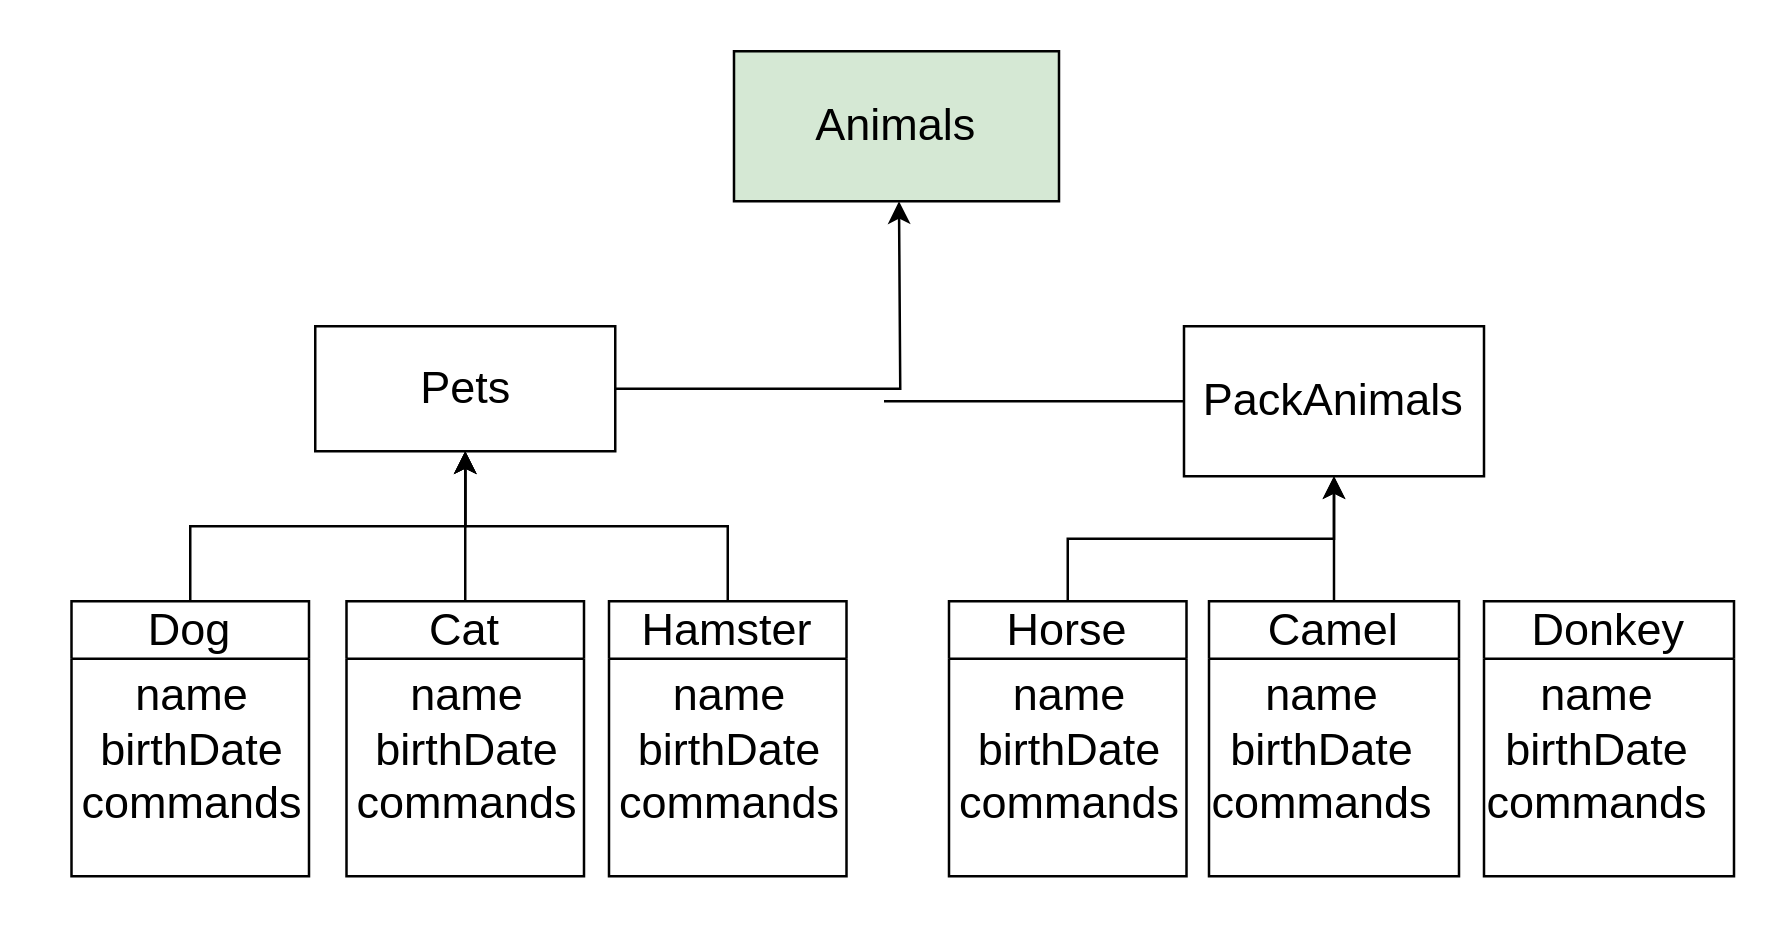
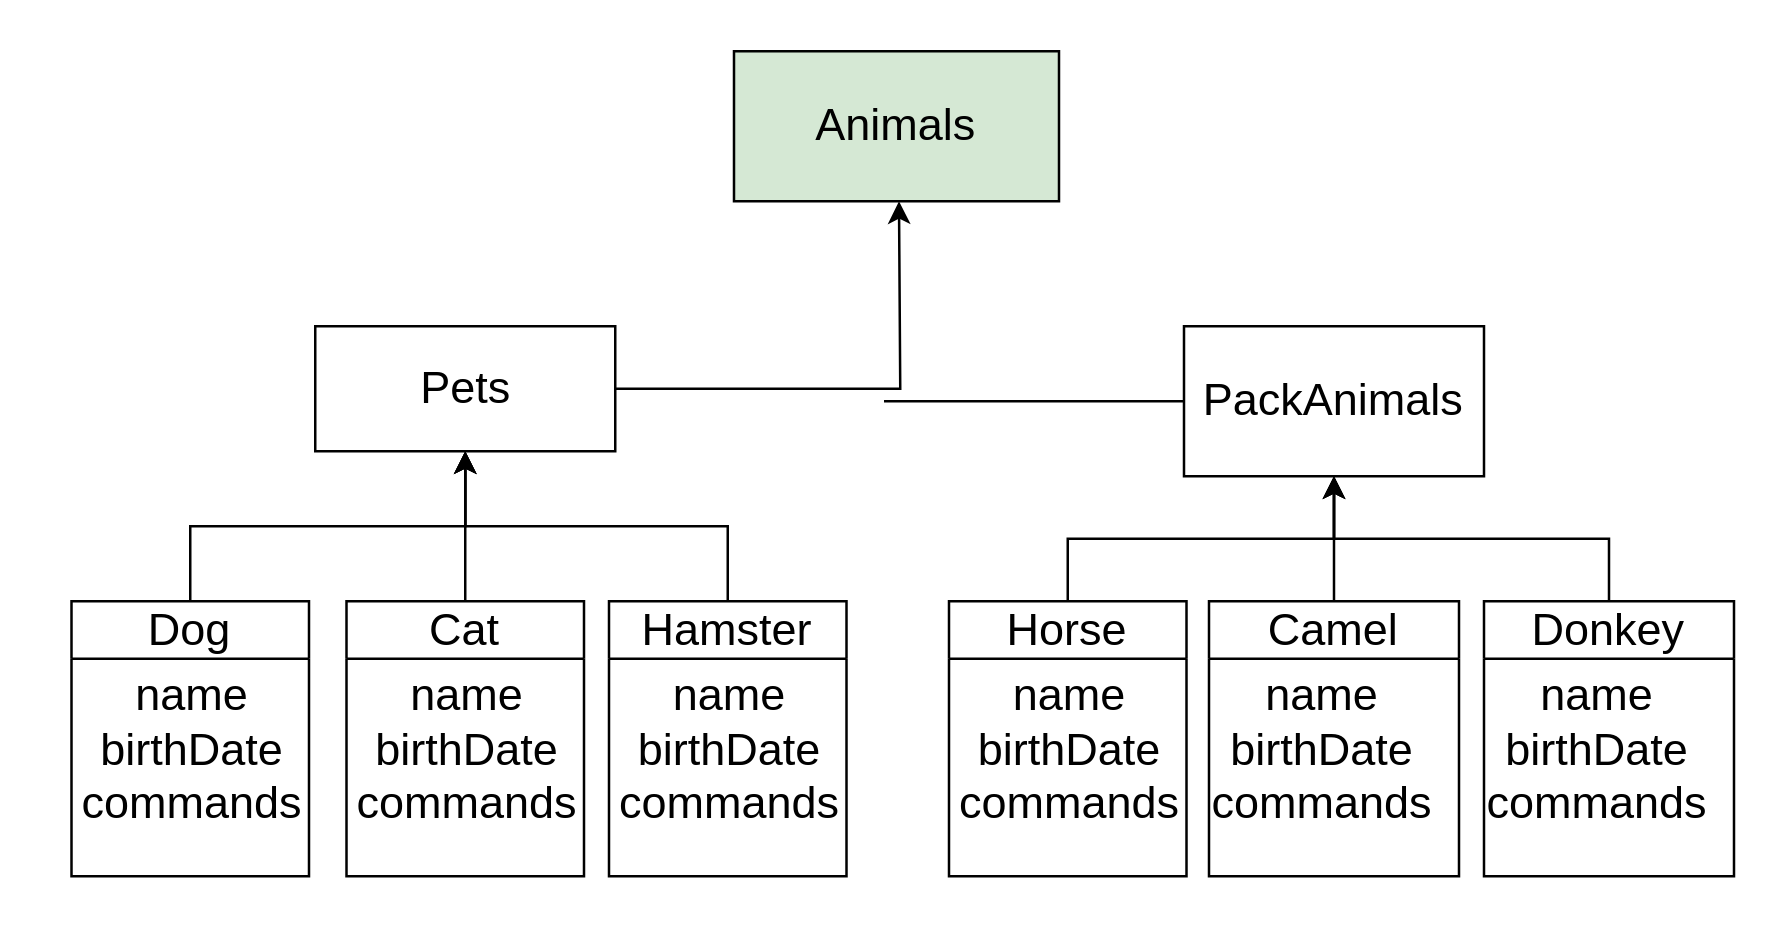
  <mxCell id="0" />
  <mxCell id="1" parent="0" />
  <mxCell id="2" style="edgeStyle=orthogonalEdgeStyle;rounded=0;orthogonalLoop=1;jettySize=auto;html=1;exitX=1;exitY=0.5;exitDx=0;exitDy=0;fontSize=18;" edge="1" parent="1" source="3"><mxGeometry relative="1" as="geometry"><mxPoint x="359" y="80" as="targetPoint" /></mxGeometry></mxCell>
  <mxCell id="3" value="Pets" style="rounded=0;whiteSpace=wrap;html=1;fontSize=18;" vertex="1" parent="1"><mxGeometry x="125.5" y="130" width="120" height="50" as="geometry" /></mxCell>
  <mxCell id="4" value="PackAnimals" style="rounded=0;whiteSpace=wrap;html=1;fontSize=18;" vertex="1" parent="1"><mxGeometry x="473" y="130" width="120" height="60" as="geometry" /></mxCell>
  <mxCell id="5" value="" style="endArrow=none;html=1;rounded=0;fontSize=18;entryX=0;entryY=0.5;entryDx=0;entryDy=0;" edge="1" parent="1" target="4"><mxGeometry width="50" height="50" relative="1" as="geometry"><mxPoint x="353" y="160" as="sourcePoint" /><mxPoint x="423" y="160" as="targetPoint" /></mxGeometry></mxCell>
  <mxCell id="6" style="edgeStyle=orthogonalEdgeStyle;rounded=0;orthogonalLoop=1;jettySize=auto;html=1;exitX=0.5;exitY=0;exitDx=0;exitDy=0;entryX=0.5;entryY=1;entryDx=0;entryDy=0;fontSize=18;" edge="1" parent="1" source="7" target="4"><mxGeometry relative="1" as="geometry" /></mxCell>
  <mxCell id="7" value="&lt;span style=&quot;font-weight: normal;&quot;&gt;Horse&lt;/span&gt;" style="swimlane;whiteSpace=wrap;html=1;fontSize=18;startSize=23;align=center;verticalAlign=middle;" vertex="1" parent="1"><mxGeometry x="379" y="240" width="95" height="110" as="geometry" /></mxCell>
  <mxCell id="8" value="name&lt;br style=&quot;border-color: var(--border-color);&quot;&gt;&lt;span style=&quot;border-color: var(--border-color);&quot;&gt;birthDate&lt;/span&gt;&lt;br style=&quot;border-color: var(--border-color);&quot;&gt;&lt;span style=&quot;border-color: var(--border-color);&quot;&gt;commands&lt;/span&gt;" style="text;html=1;align=center;verticalAlign=middle;resizable=0;points=[];autosize=1;strokeColor=none;fillColor=none;fontSize=18;" vertex="1" parent="7"><mxGeometry x="-7.5" y="20" width="110" height="80" as="geometry" /></mxCell>
  <mxCell id="9" style="edgeStyle=orthogonalEdgeStyle;rounded=0;orthogonalLoop=1;jettySize=auto;html=1;exitX=0.5;exitY=0;exitDx=0;exitDy=0;fontSize=18;" edge="1" parent="1" source="10"><mxGeometry relative="1" as="geometry"><mxPoint x="533" y="190" as="targetPoint" /></mxGeometry></mxCell>
  <mxCell id="10" value="&lt;span style=&quot;font-weight: normal;&quot;&gt;Camel&lt;/span&gt;" style="swimlane;whiteSpace=wrap;html=1;fontSize=18;startSize=23;align=center;verticalAlign=middle;" vertex="1" parent="1"><mxGeometry x="483" y="240" width="100" height="110" as="geometry" /></mxCell>
  <mxCell id="11" value="name&lt;br style=&quot;border-color: var(--border-color);&quot;&gt;&lt;span style=&quot;border-color: var(--border-color);&quot;&gt;birthDate&lt;/span&gt;&lt;br style=&quot;border-color: var(--border-color);&quot;&gt;&lt;span style=&quot;border-color: var(--border-color);&quot;&gt;commands&lt;/span&gt;" style="text;html=1;align=center;verticalAlign=middle;resizable=0;points=[];autosize=1;strokeColor=none;fillColor=none;fontSize=18;" vertex="1" parent="10"><mxGeometry x="-10" y="20" width="110" height="80" as="geometry" /></mxCell>
+ <mxCell id="12" style="edgeStyle=orthogonalEdgeStyle;rounded=0;orthogonalLoop=1;jettySize=auto;html=1;exitX=0.5;exitY=0;exitDx=0;exitDy=0;entryX=0.5;entryY=1;entryDx=0;entryDy=0;fontSize=18;" edge="1" parent="1" source="13" target="4"><mxGeometry relative="1" as="geometry" /></mxCell>
  <mxCell id="13" value="&lt;span style=&quot;font-weight: normal;&quot;&gt;Donkey&lt;/span&gt;" style="swimlane;whiteSpace=wrap;html=1;fontSize=18;startSize=23;" vertex="1" parent="1"><mxGeometry x="593" y="240" width="100" height="110" as="geometry" /></mxCell>
  <mxCell id="14" value="name&lt;br style=&quot;border-color: var(--border-color);&quot;&gt;&lt;span style=&quot;border-color: var(--border-color);&quot;&gt;birthDate&lt;/span&gt;&lt;br style=&quot;border-color: var(--border-color);&quot;&gt;&lt;span style=&quot;border-color: var(--border-color);&quot;&gt;commands&lt;/span&gt;" style="text;html=1;align=center;verticalAlign=middle;resizable=0;points=[];autosize=1;strokeColor=none;fillColor=none;fontSize=18;" vertex="1" parent="13"><mxGeometry x="-10" y="20" width="110" height="80" as="geometry" /></mxCell>
  <mxCell id="15" style="edgeStyle=orthogonalEdgeStyle;rounded=0;orthogonalLoop=1;jettySize=auto;html=1;exitX=0.5;exitY=0;exitDx=0;exitDy=0;entryX=0.5;entryY=1;entryDx=0;entryDy=0;fontSize=18;" edge="1" parent="1" source="16" target="3"><mxGeometry relative="1" as="geometry" /></mxCell>
  <mxCell id="16" value="&lt;span style=&quot;font-weight: 400;&quot;&gt;Dog&lt;/span&gt;" style="swimlane;whiteSpace=wrap;html=1;fontSize=18;startSize=23;align=center;verticalAlign=middle;" vertex="1" parent="1"><mxGeometry x="28" y="240" width="95" height="110" as="geometry" /></mxCell>
  <mxCell id="17" value="name&lt;br style=&quot;border-color: var(--border-color);&quot;&gt;&lt;span style=&quot;border-color: var(--border-color);&quot;&gt;birthDate&lt;/span&gt;&lt;br style=&quot;border-color: var(--border-color);&quot;&gt;&lt;span style=&quot;border-color: var(--border-color);&quot;&gt;commands&lt;/span&gt;" style="text;html=1;align=center;verticalAlign=middle;resizable=0;points=[];autosize=1;strokeColor=none;fillColor=none;fontSize=18;" vertex="1" parent="16"><mxGeometry x="-7.5" y="20" width="110" height="80" as="geometry" /></mxCell>
  <mxCell id="18" value="" style="edgeStyle=orthogonalEdgeStyle;rounded=0;orthogonalLoop=1;jettySize=auto;html=1;fontSize=18;" edge="1" parent="1" source="19" target="3"><mxGeometry relative="1" as="geometry" /></mxCell>
  <mxCell id="19" value="&lt;span style=&quot;font-weight: normal;&quot;&gt;Cat&lt;/span&gt;" style="swimlane;whiteSpace=wrap;html=1;fontSize=18;startSize=23;align=center;verticalAlign=middle;" vertex="1" parent="1"><mxGeometry x="138" y="240" width="95" height="110" as="geometry" /></mxCell>
  <mxCell id="20" value="name&lt;br style=&quot;border-color: var(--border-color);&quot;&gt;&lt;span style=&quot;border-color: var(--border-color);&quot;&gt;birthDate&lt;/span&gt;&lt;br style=&quot;border-color: var(--border-color);&quot;&gt;&lt;span style=&quot;border-color: var(--border-color);&quot;&gt;commands&lt;/span&gt;" style="text;html=1;align=center;verticalAlign=middle;resizable=0;points=[];autosize=1;strokeColor=none;fillColor=none;fontSize=18;" vertex="1" parent="19"><mxGeometry x="-7.5" y="20" width="110" height="80" as="geometry" /></mxCell>
  <mxCell id="21" style="edgeStyle=orthogonalEdgeStyle;rounded=0;orthogonalLoop=1;jettySize=auto;html=1;exitX=0.5;exitY=0;exitDx=0;exitDy=0;entryX=0.5;entryY=1;entryDx=0;entryDy=0;fontSize=18;" edge="1" parent="1" source="22" target="3"><mxGeometry relative="1" as="geometry" /></mxCell>
  <mxCell id="22" value="&lt;span style=&quot;font-weight: normal;&quot;&gt;Hamster&lt;/span&gt;" style="swimlane;whiteSpace=wrap;html=1;fontSize=18;startSize=23;align=center;verticalAlign=middle;" vertex="1" parent="1"><mxGeometry x="243" y="240" width="95" height="110" as="geometry" /></mxCell>
  <mxCell id="23" value="name&lt;br style=&quot;border-color: var(--border-color);&quot;&gt;&lt;span style=&quot;border-color: var(--border-color);&quot;&gt;birthDate&lt;/span&gt;&lt;br style=&quot;border-color: var(--border-color);&quot;&gt;&lt;span style=&quot;border-color: var(--border-color);&quot;&gt;commands&lt;/span&gt;" style="text;html=1;align=center;verticalAlign=middle;resizable=0;points=[];autosize=1;strokeColor=none;fillColor=none;fontSize=18;" vertex="1" parent="22"><mxGeometry x="-7.5" y="20" width="110" height="80" as="geometry" /></mxCell>
  <mxCell id="24" value="Animals" style="rounded=0;whiteSpace=wrap;html=1;fontSize=18;fillColor=#d5e8d4;" vertex="1" parent="1"><mxGeometry x="293" y="20" width="130" height="60" as="geometry" /></mxCell>
